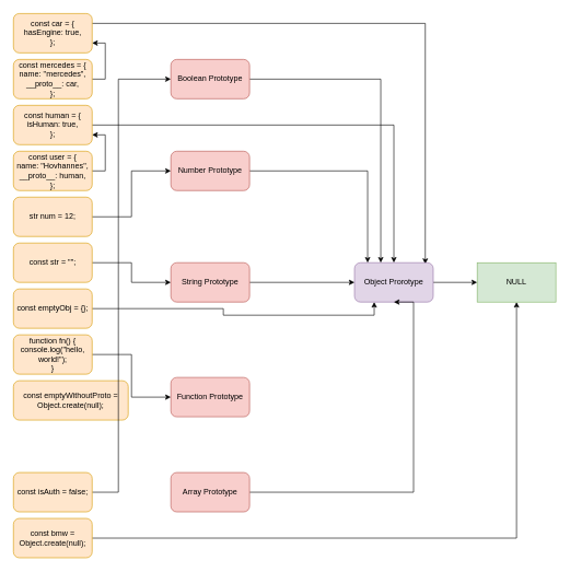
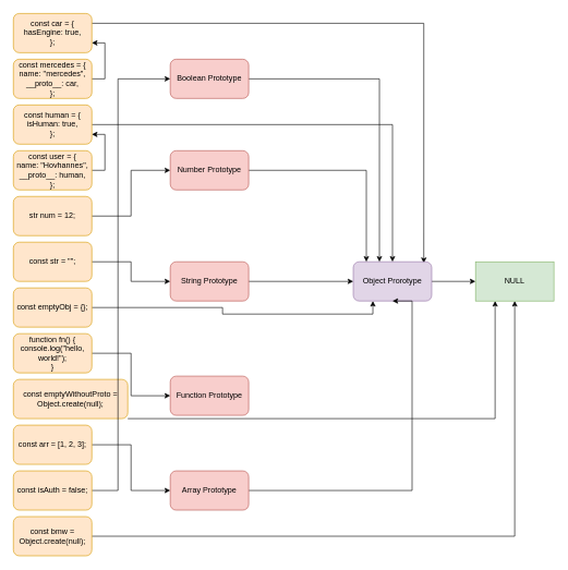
  <mxCell id="0" />
  <mxCell id="1" parent="0" />
+ <mxCell id="2" style="edgeStyle=orthogonalEdgeStyle;rounded=0;orthogonalLoop=1;jettySize=auto;html=1;entryX=0;entryY=0.5;entryDx=0;entryDy=0;" edge="1" parent="1" source="3" target="36"><mxGeometry relative="1" as="geometry" /></mxCell>
+ <mxCell id="3" value="const arr = [1, 2, 3];" style="rounded=1;whiteSpace=wrap;html=1;fillColor=#ffe6cc;strokeColor=#d79b00;" vertex="1" parent="1"><mxGeometry y="650" width="120" height="60" as="geometry" x="20" /></mxCell>
  <mxCell id="4" style="edgeStyle=orthogonalEdgeStyle;rounded=0;orthogonalLoop=1;jettySize=auto;html=1;exitX=1;exitY=0.25;exitDx=0;exitDy=0;entryX=0.899;entryY=0.033;entryDx=0;entryDy=0;entryPerimeter=0;" edge="1" parent="1" source="5" target="27"><mxGeometry relative="1" as="geometry"><mxPoint x="650" y="390" as="targetPoint" /></mxGeometry></mxCell>
  <mxCell id="5" value="const car = {&#10;hasEngine: true,&#10;};" style="rounded=1;whiteSpace=wrap;html=1;fillColor=#ffe6cc;strokeColor=#d79b00;" vertex="1" parent="1"><mxGeometry width="120" height="60" as="geometry" x="20" y="20" /></mxCell>
  <mxCell id="6" style="edgeStyle=orthogonalEdgeStyle;rounded=0;orthogonalLoop=1;jettySize=auto;html=1;" edge="1" parent="1" source="7" target="27"><mxGeometry relative="1" as="geometry" /></mxCell>
  <mxCell id="7" value="const human = {&#10;isHuman: true,&#10;};" style="rounded=1;whiteSpace=wrap;html=1;fillColor=#ffe6cc;strokeColor=#d79b00;" vertex="1" parent="1"><mxGeometry y="160" width="120" height="60" as="geometry" x="20" /></mxCell>
  <mxCell id="8" style="edgeStyle=orthogonalEdgeStyle;rounded=0;orthogonalLoop=1;jettySize=auto;html=1;entryX=0;entryY=0.5;entryDx=0;entryDy=0;" edge="1" parent="1" source="9" target="34"><mxGeometry relative="1" as="geometry"><mxPoint x="250" y="430" as="targetPoint" /></mxGeometry></mxCell>
  <mxCell id="9" value="const str = &quot;&quot;;" style="rounded=1;whiteSpace=wrap;html=1;fillColor=#ffe6cc;strokeColor=#d79b00;" vertex="1" parent="1"><mxGeometry y="370" width="120" height="60" as="geometry" x="20" /></mxCell>
  <mxCell id="10" style="edgeStyle=orthogonalEdgeStyle;rounded=0;orthogonalLoop=1;jettySize=auto;html=1;exitX=1;exitY=0.5;exitDx=0;exitDy=0;entryX=1;entryY=0.75;entryDx=0;entryDy=0;" edge="1" parent="1" source="11" target="5"><mxGeometry relative="1" as="geometry" /></mxCell>
  <mxCell id="11" value="const mercedes = {&#10;name: &quot;mercedes&quot;,&#10;__proto__: car,&#10;};" style="rounded=1;whiteSpace=wrap;html=1;fillColor=#ffe6cc;strokeColor=#d79b00;" vertex="1" parent="1"><mxGeometry y="90" width="120" height="60" as="geometry" x="20" /></mxCell>
  <mxCell id="12" style="edgeStyle=orthogonalEdgeStyle;rounded=0;orthogonalLoop=1;jettySize=auto;html=1;exitX=1;exitY=0.5;exitDx=0;exitDy=0;entryX=1;entryY=0.75;entryDx=0;entryDy=0;" edge="1" parent="1" source="13" target="7"><mxGeometry relative="1" as="geometry" /></mxCell>
  <mxCell id="13" value="&lt;div&gt;const user = {&lt;/div&gt;&lt;div&gt;name: &quot;Hovhannes&quot;,&lt;/div&gt;&lt;div&gt;__proto__: human,&lt;/div&gt;&lt;div&gt;};&lt;/div&gt;" style="rounded=1;whiteSpace=wrap;html=1;fillColor=#ffe6cc;strokeColor=#d79b00;" vertex="1" parent="1"><mxGeometry y="230" width="120" height="60" as="geometry" x="20" /></mxCell>
  <mxCell id="14" style="edgeStyle=orthogonalEdgeStyle;rounded=0;orthogonalLoop=1;jettySize=auto;html=1;entryX=0.5;entryY=1;entryDx=0;entryDy=0;" edge="1" parent="1" source="15" target="37"><mxGeometry relative="1" as="geometry" /></mxCell>
  <mxCell id="15" value="const bmw = Object.create(null);" style="rounded=1;whiteSpace=wrap;html=1;fillColor=#ffe6cc;strokeColor=#d79b00;" vertex="1" parent="1"><mxGeometry y="790" width="120" height="60" as="geometry" x="20" /></mxCell>
  <mxCell id="16" style="edgeStyle=orthogonalEdgeStyle;rounded=0;orthogonalLoop=1;jettySize=auto;html=1;entryX=0.25;entryY=1;entryDx=0;entryDy=0;" edge="1" parent="1" source="17" target="27"><mxGeometry relative="1" as="geometry" /></mxCell>
  <mxCell id="17" value="const emptyObj = {};" style="rounded=1;whiteSpace=wrap;html=1;fillColor=#ffe6cc;strokeColor=#d79b00;" vertex="1" parent="1"><mxGeometry y="440" width="120" height="60" as="geometry" x="20" /></mxCell>
  <mxCell id="18" style="edgeStyle=orthogonalEdgeStyle;rounded=0;orthogonalLoop=1;jettySize=auto;html=1;exitX=1;exitY=0.5;exitDx=0;exitDy=0;entryX=0;entryY=0.5;entryDx=0;entryDy=0;" edge="1" parent="1" source="19" target="32"><mxGeometry relative="1" as="geometry" /></mxCell>
  <mxCell id="19" value="function fn() {&#10;console.log(&quot;hello, world!&quot;);&#10;}" style="rounded=1;whiteSpace=wrap;html=1;fillColor=#ffe6cc;strokeColor=#d79b00;" vertex="1" parent="1"><mxGeometry y="510" width="120" height="60" as="geometry" x="20" /></mxCell>
  <mxCell id="20" style="edgeStyle=orthogonalEdgeStyle;rounded=0;orthogonalLoop=1;jettySize=auto;html=1;entryX=0;entryY=0.5;entryDx=0;entryDy=0;" edge="1" parent="1" source="21" target="31"><mxGeometry relative="1" as="geometry" /></mxCell>
  <mxCell id="21" value="str num = 12;" style="rounded=1;whiteSpace=wrap;html=1;fillColor=#ffe6cc;strokeColor=#d79b00;" vertex="1" parent="1"><mxGeometry y="300" width="120" height="60" as="geometry" x="20" /></mxCell>
+ <mxCell id="22" style="edgeStyle=orthogonalEdgeStyle;rounded=0;orthogonalLoop=1;jettySize=auto;html=1;entryX=0.25;entryY=1;entryDx=0;entryDy=0;" edge="1" parent="1" source="23" target="37"><mxGeometry relative="1" as="geometry"><Array as="points"><mxPoint x="757" y="640" /></Array></mxGeometry></mxCell>
  <mxCell id="23" value="const emptyWithoutProto = Object.create(null);" style="rounded=1;whiteSpace=wrap;html=1;fillColor=#ffe6cc;strokeColor=#d79b00;" vertex="1" parent="1"><mxGeometry x="20" y="580" width="175" height="60" as="geometry" /></mxCell>
  <mxCell id="24" style="edgeStyle=orthogonalEdgeStyle;rounded=0;orthogonalLoop=1;jettySize=auto;html=1;exitX=1;exitY=0.5;exitDx=0;exitDy=0;entryX=0;entryY=0.5;entryDx=0;entryDy=0;" edge="1" parent="1" source="25" target="29"><mxGeometry relative="1" as="geometry"><Array as="points"><mxPoint x="180" y="750" /><mxPoint x="180" y="120" /></Array></mxGeometry></mxCell>
  <mxCell id="25" value="const isAuth = false;" style="rounded=1;whiteSpace=wrap;html=1;fillColor=#ffe6cc;strokeColor=#d79b00;" vertex="1" parent="1"><mxGeometry y="720" width="120" height="60" as="geometry" x="20" /></mxCell>
  <mxCell id="26" value="" style="edgeStyle=orthogonalEdgeStyle;rounded=0;orthogonalLoop=1;jettySize=auto;html=1;" edge="1" parent="1" source="27" target="37"><mxGeometry relative="1" as="geometry" /></mxCell>
  <mxCell id="27" value="Object Prorotype" style="rounded=1;whiteSpace=wrap;html=1;fillColor=#e1d5e7;strokeColor=#9673a6;" vertex="1" parent="1"><mxGeometry x="540" y="400" width="120" height="60" as="geometry" /></mxCell>
  <mxCell id="28" style="edgeStyle=orthogonalEdgeStyle;rounded=0;orthogonalLoop=1;jettySize=auto;html=1;" edge="1" parent="1" source="29"><mxGeometry relative="1" as="geometry"><mxPoint x="580" y="400" as="targetPoint" /><Array as="points"><mxPoint x="580" y="120" /></Array></mxGeometry></mxCell>
  <mxCell id="29" value="Boolean&amp;nbsp;Prototype" style="rounded=1;whiteSpace=wrap;html=1;fillColor=#f8cecc;strokeColor=#b85450;" vertex="1" parent="1"><mxGeometry x="260" y="90" width="120" height="60" as="geometry" /></mxCell>
  <mxCell id="30" style="edgeStyle=orthogonalEdgeStyle;rounded=0;orthogonalLoop=1;jettySize=auto;html=1;" edge="1" parent="1" source="31"><mxGeometry relative="1" as="geometry"><mxPoint x="560" y="400" as="targetPoint" /><Array as="points"><mxPoint x="560" y="260" /></Array></mxGeometry></mxCell>
  <mxCell id="31" value="Number&amp;nbsp;Prototype" style="rounded=1;whiteSpace=wrap;html=1;fillColor=#f8cecc;strokeColor=#b85450;" vertex="1" parent="1"><mxGeometry x="260" y="230" width="120" height="60" as="geometry" /></mxCell>
  <mxCell id="32" value="Function&amp;nbsp;Prototype" style="rounded=1;whiteSpace=wrap;html=1;fillColor=#f8cecc;strokeColor=#b85450;" vertex="1" parent="1"><mxGeometry x="260" y="575" width="120" height="60" as="geometry" /></mxCell>
  <mxCell id="33" style="edgeStyle=orthogonalEdgeStyle;rounded=0;orthogonalLoop=1;jettySize=auto;html=1;" edge="1" parent="1" source="34" target="27"><mxGeometry relative="1" as="geometry" /></mxCell>
  <mxCell id="34" value="String&amp;nbsp;Prototype" style="rounded=1;whiteSpace=wrap;html=1;fillColor=#f8cecc;strokeColor=#b85450;" vertex="1" parent="1"><mxGeometry x="260" y="400" width="120" height="60" as="geometry" /></mxCell>
  <mxCell id="35" style="edgeStyle=orthogonalEdgeStyle;rounded=0;orthogonalLoop=1;jettySize=auto;html=1;exitX=1;exitY=0.5;exitDx=0;exitDy=0;entryX=0.5;entryY=1;entryDx=0;entryDy=0;" edge="1" parent="1" source="36" target="27"><mxGeometry relative="1" as="geometry"><Array as="points"><mxPoint x="630" y="750" /><mxPoint x="630" y="460" /></Array></mxGeometry></mxCell>
  <mxCell id="36" value="Array Prototype" style="rounded=1;whiteSpace=wrap;html=1;fillColor=#f8cecc;strokeColor=#b85450;" vertex="1" parent="1"><mxGeometry x="260" y="720" width="120" height="60" as="geometry" /></mxCell>
  <mxCell id="37" value="NULL" style="whiteSpace=wrap;html=1;fillColor=#d5e8d4;strokeColor=#82b366;rounded=0;" vertex="1" parent="1"><mxGeometry x="727" y="400" width="120" height="60" as="geometry" /></mxCell>
